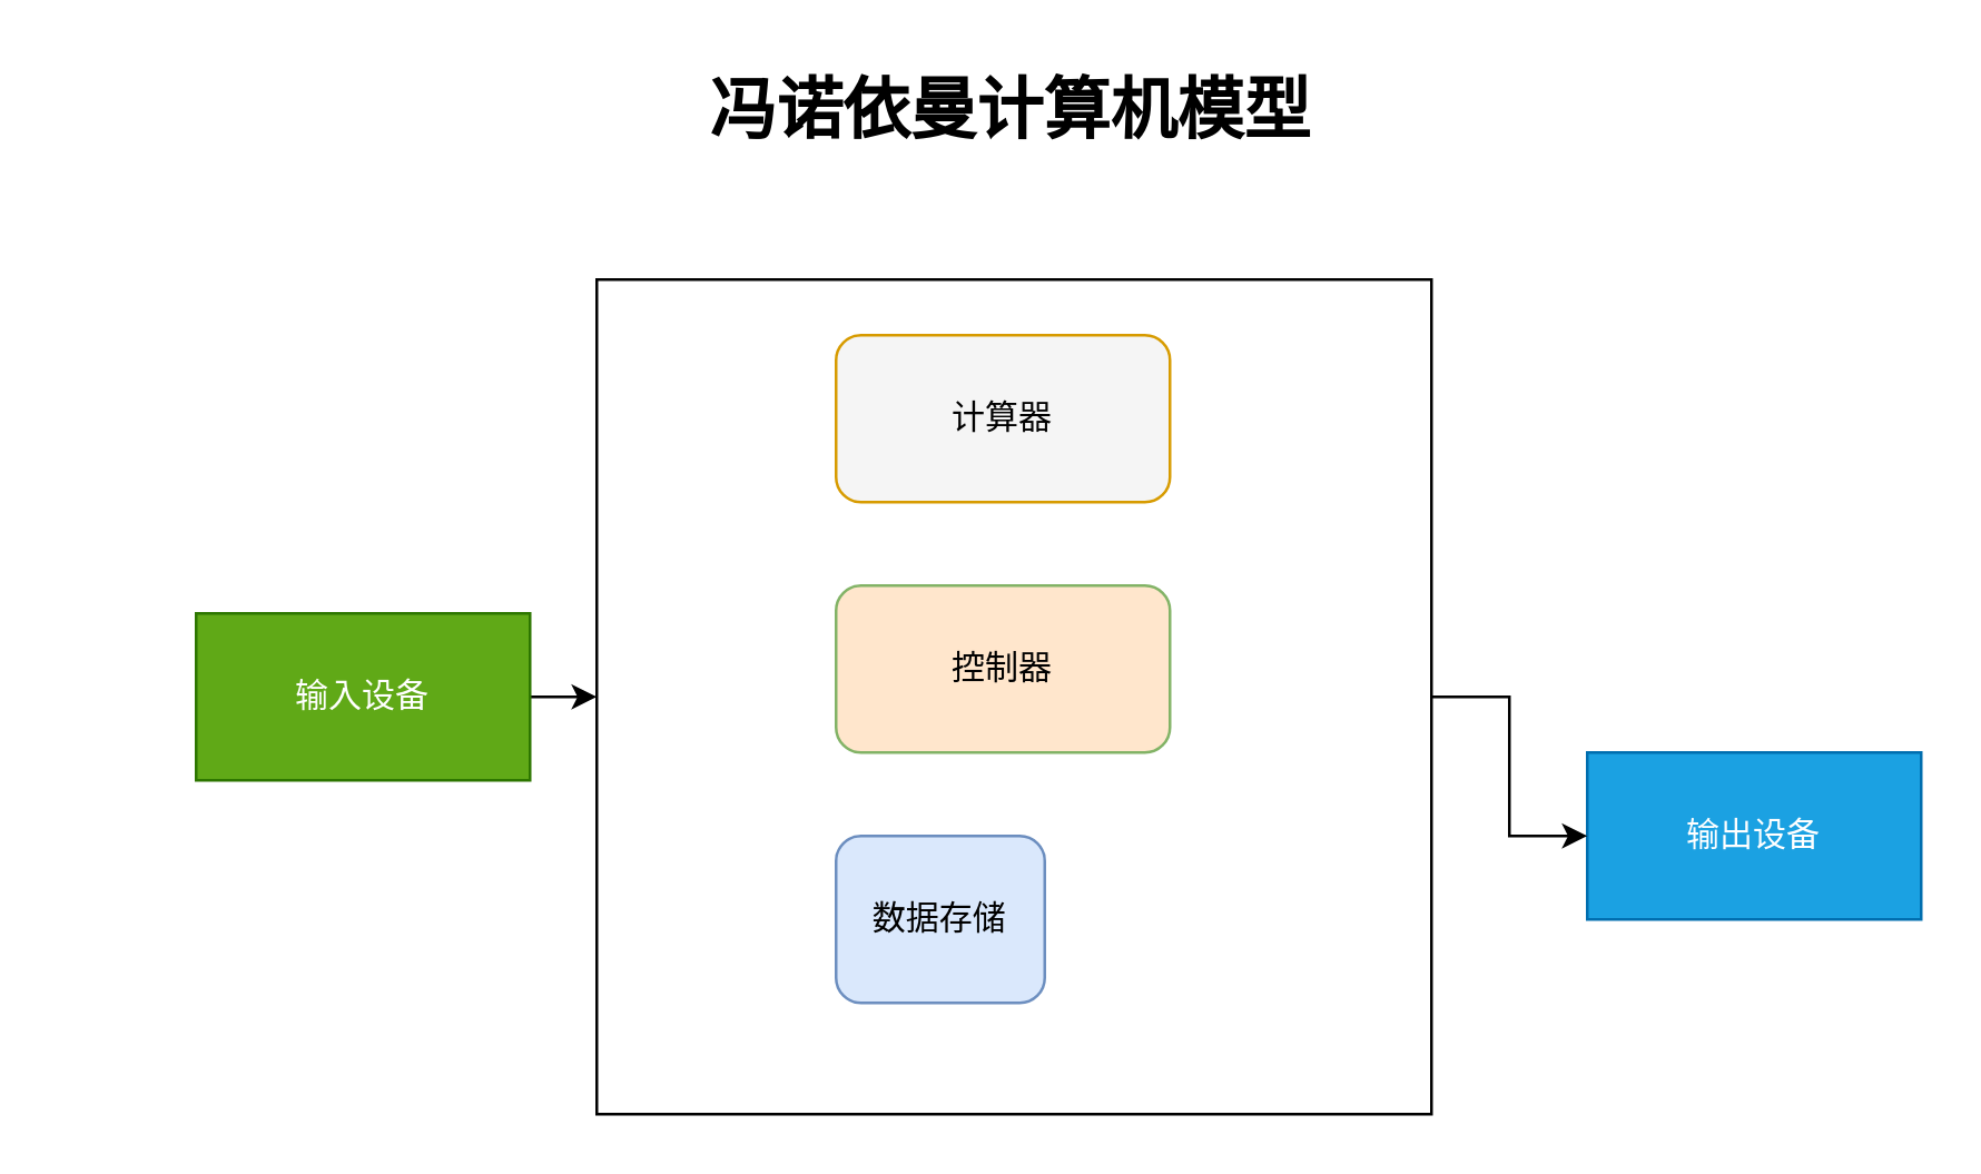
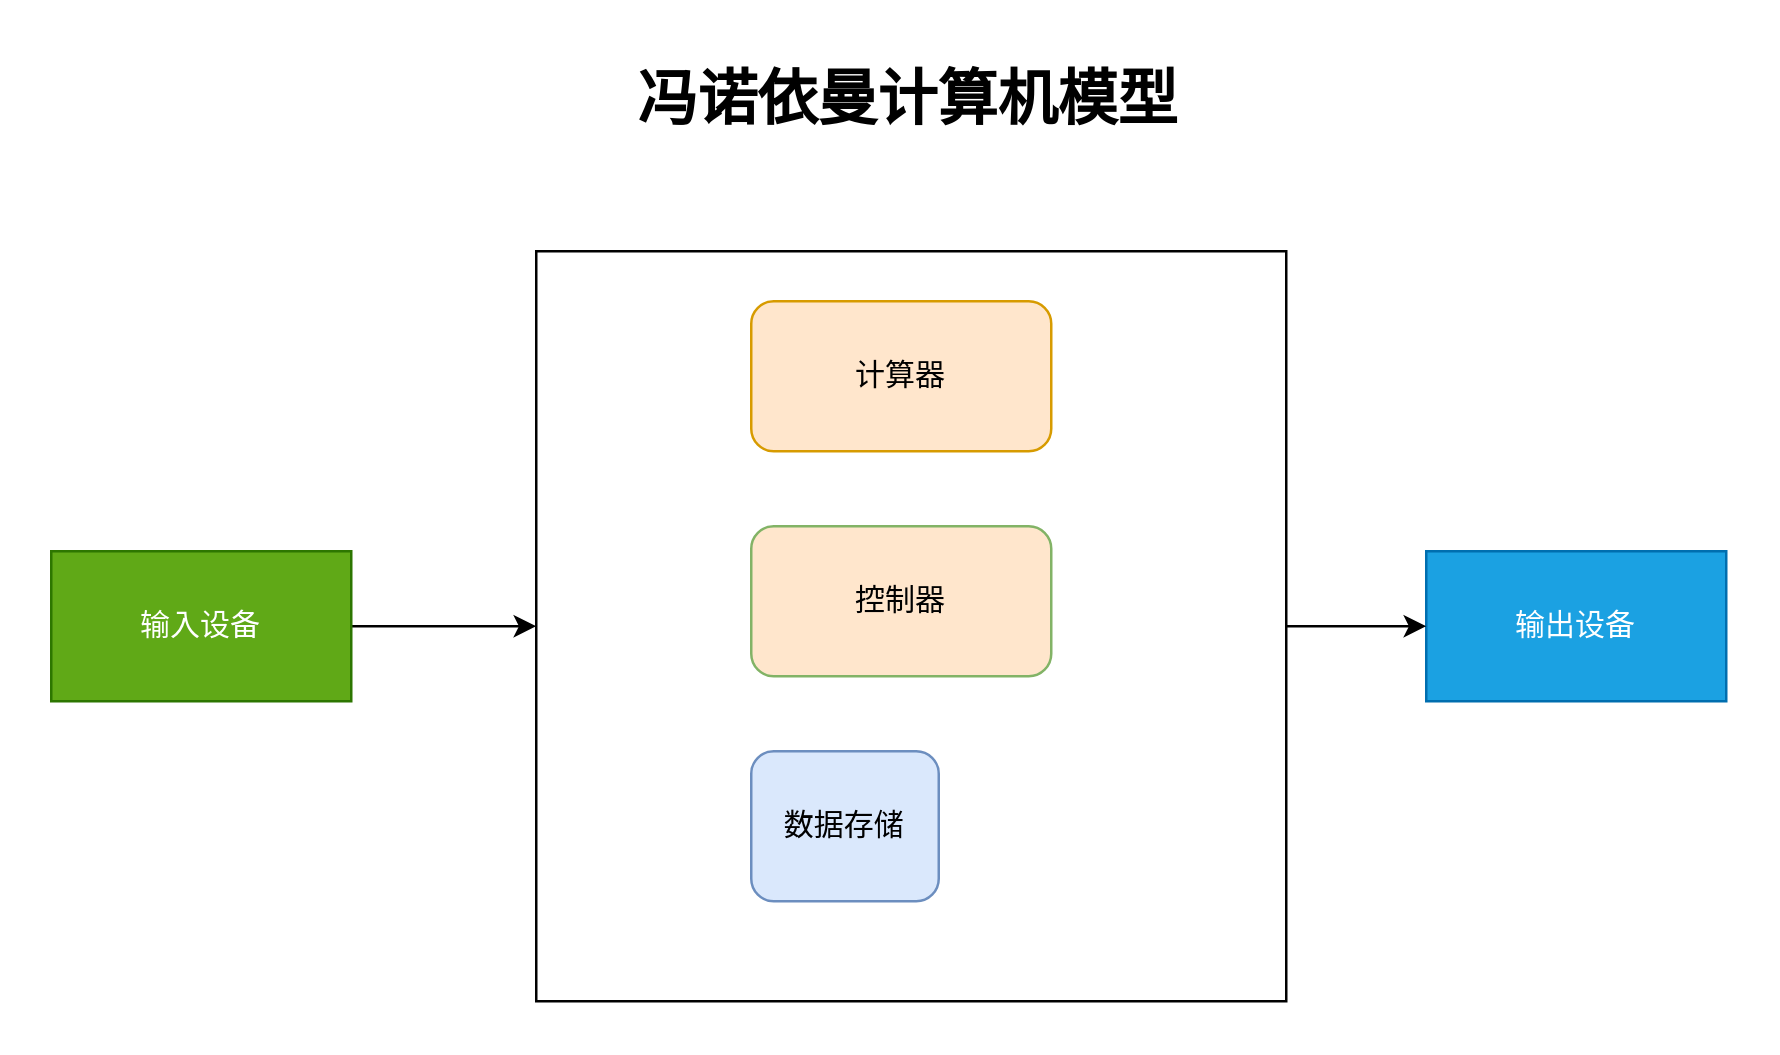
  <mxCell id="0" />
  <mxCell id="1" parent="0" />
  <mxCell id="2" value="" style="edgeStyle=orthogonalEdgeStyle;rounded=0;orthogonalLoop=1;jettySize=auto;html=1;" parent="1" source="3" target="6" edge="1"><mxGeometry relative="1" as="geometry" /></mxCell>
- <mxCell id="3" value="输入设备" style="rounded=0;whiteSpace=wrap;html=1;fillColor=#60a917;strokeColor=#2D7600;fontColor=#ffffff;" parent="1" vertex="1"><mxGeometry x="70" y="220" width="120" height="60" as="geometry" /></mxCell>
- <mxCell id="4" value="输出设备" style="rounded=0;whiteSpace=wrap;html=1;fillColor=#1ba1e2;strokeColor=#006EAF;fontColor=#ffffff;" parent="1" vertex="1"><mxGeometry x="570" y="270" width="120" height="60" as="geometry" /></mxCell>
+ <mxCell id="3" value="输入设备" style="rounded=0;whiteSpace=wrap;html=1;fillColor=#60a917;strokeColor=#2D7600;fontColor=#ffffff;" parent="1" vertex="1"><mxGeometry x="20" y="220" width="120" height="60" as="geometry" /></mxCell>
+ <mxCell id="4" value="输出设备" style="rounded=0;whiteSpace=wrap;html=1;fillColor=#1ba1e2;strokeColor=#006EAF;fontColor=#ffffff;" parent="1" vertex="1"><mxGeometry x="570" y="220" width="120" height="60" as="geometry" /></mxCell>
  <mxCell id="5" value="" style="edgeStyle=orthogonalEdgeStyle;rounded=0;orthogonalLoop=1;jettySize=auto;html=1;" parent="1" source="6" target="4" edge="1"><mxGeometry relative="1" as="geometry" /></mxCell>
  <mxCell id="6" value="" style="whiteSpace=wrap;html=1;aspect=fixed;" parent="1" vertex="1"><mxGeometry x="214" y="100" width="300" height="300" as="geometry" /></mxCell>
- <mxCell id="7" value="计算器" style="rounded=1;whiteSpace=wrap;html=1;fillColor=#f5f5f5;strokeColor=#d79b00;" parent="1" vertex="1"><mxGeometry x="300" y="120" width="120" height="60" as="geometry" /></mxCell>
+ <mxCell id="7" value="计算器" style="rounded=1;whiteSpace=wrap;html=1;fillColor=#ffe6cc;strokeColor=#d79b00;" parent="1" vertex="1"><mxGeometry x="300" y="120" width="120" height="60" as="geometry" /></mxCell>
  <mxCell id="8" value="控制器" style="rounded=1;whiteSpace=wrap;html=1;fillColor=#ffe6cc;strokeColor=#82b366;" parent="1" vertex="1"><mxGeometry x="300" y="210" width="120" height="60" as="geometry" /></mxCell>
  <mxCell id="9" value="数据存储" style="rounded=1;whiteSpace=wrap;html=1;fillColor=#dae8fc;strokeColor=#6c8ebf;" parent="1" vertex="1"><mxGeometry x="300" y="300" width="75" height="60" as="geometry" /></mxCell>
  <mxCell id="10" value="&lt;h1&gt;冯诺依曼计算机模型&lt;/h1&gt;" style="text;html=1;strokeColor=none;fillColor=none;spacing=5;spacingTop=-20;whiteSpace=wrap;overflow=hidden;rounded=0;" parent="1" vertex="1"><mxGeometry x="249.5" y="20" width="229" height="120" as="geometry" /></mxCell>
